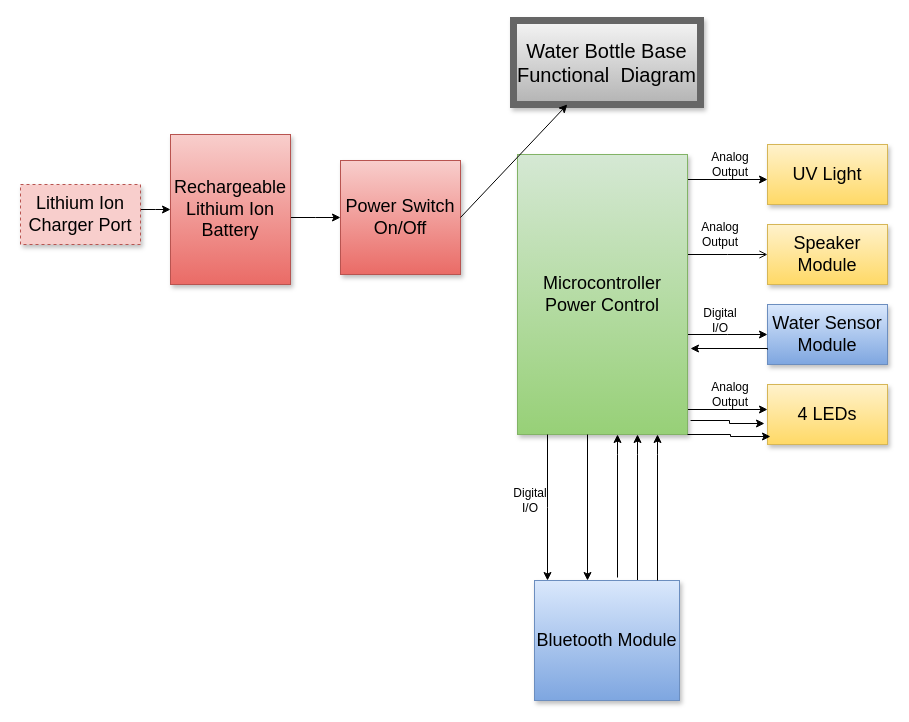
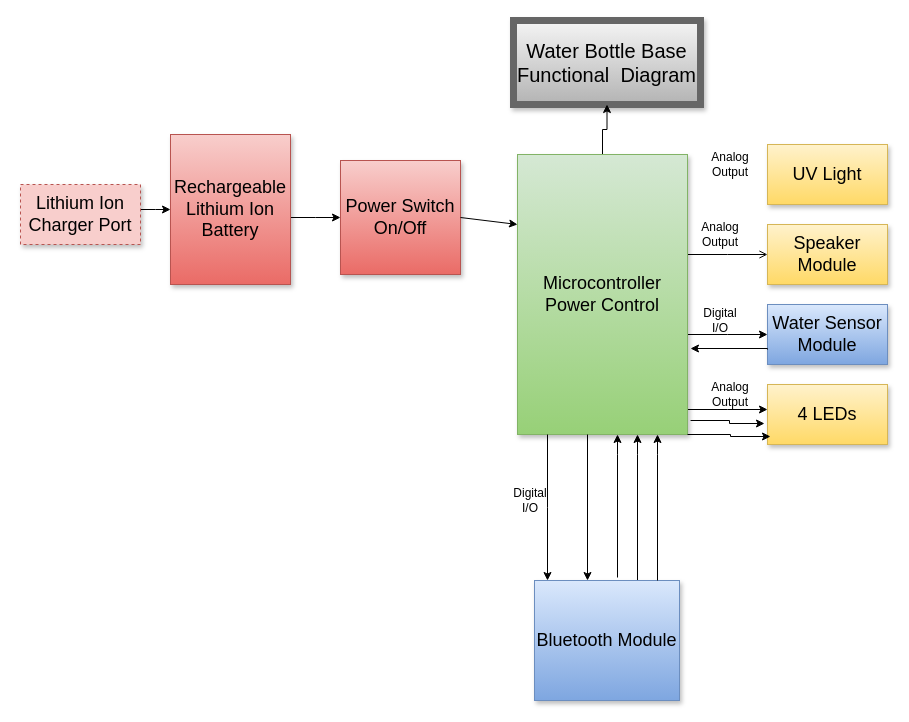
  <mxCell id="0" style=";html=1;" />
  <mxCell id="1" style=";html=1;" parent="0" />
  <mxCell id="2" value="Water Bottle Base Functional&amp;nbsp; Diagram" style="whiteSpace=wrap;html=1;shadow=1;fontSize=20;fillColor=#f5f5f5;strokeColor=#666666;strokeWidth=7;gradientColor=#b3b3b3;" parent="1" vertex="1"><mxGeometry x="513" y="20" width="187" height="84" as="geometry" /></mxCell>
- <mxCell id="3" style="edgeStyle=elbowEdgeStyle;rounded=0;html=1;startArrow=none;startFill=0;jettySize=auto;orthogonalLoop=1;fontSize=18;elbow=vertical;" parent="1" source="8" target="9" edge="1"><mxGeometry relative="1" as="geometry" /></mxCell>
+ <mxCell id="3" style="edgeStyle=elbowEdgeStyle;rounded=0;html=1;startArrow=none;startFill=0;jettySize=auto;orthogonalLoop=1;fontSize=18;elbow=vertical;" parent="1" source="8" target="2" edge="1"><mxGeometry relative="1" as="geometry" /></mxCell>
  <mxCell id="4" style="edgeStyle=elbowEdgeStyle;rounded=0;html=1;startArrow=none;startFill=0;jettySize=auto;orthogonalLoop=1;fontSize=18;elbow=vertical;endArrow=open;" parent="1" source="8" target="10" edge="1"><mxGeometry relative="1" as="geometry" /></mxCell>
  <mxCell id="5" style="edgeStyle=elbowEdgeStyle;rounded=0;html=1;startArrow=none;startFill=0;jettySize=auto;orthogonalLoop=1;fontSize=18;elbow=vertical;" parent="1" source="8" target="11" edge="1"><mxGeometry relative="1" as="geometry" /></mxCell>
  <mxCell id="6" style="edgeStyle=elbowEdgeStyle;rounded=0;html=1;startArrow=none;startFill=0;jettySize=auto;orthogonalLoop=1;fontSize=18;elbow=vertical;" parent="1" source="8" target="12" edge="1"><mxGeometry relative="1" as="geometry" /></mxCell>
  <mxCell id="7" style="edgeStyle=elbowEdgeStyle;rounded=0;html=1;startArrow=none;startFill=0;jettySize=auto;orthogonalLoop=1;fontSize=18;" parent="1" source="17" target="8" edge="1"><mxGeometry relative="1" as="geometry"><Array as="points"><mxPoint x="637" y="454" /></Array></mxGeometry></mxCell>
  <mxCell id="8" value="Microcontroller Power Control" style="whiteSpace=wrap;html=1;shadow=1;fontSize=18;fillColor=#d5e8d4;strokeColor=#82b366;gradientColor=#97d077;" parent="1" vertex="1"><mxGeometry x="517" y="154" width="170" height="280" as="geometry" /></mxCell>
  <mxCell id="9" value="UV Light" style="whiteSpace=wrap;html=1;shadow=1;fontSize=18;fillColor=#fff2cc;strokeColor=#d6b656;gradientColor=#ffd966;" parent="1" vertex="1"><mxGeometry x="767" y="144" width="120" height="60" as="geometry" /></mxCell>
  <mxCell id="10" value="Speaker Module" style="whiteSpace=wrap;html=1;shadow=1;fontSize=18;fillColor=#fff2cc;strokeColor=#d6b656;gradientColor=#ffd966;" parent="1" vertex="1"><mxGeometry x="767" y="224" width="120" height="60" as="geometry" /></mxCell>
  <mxCell id="11" value="Water Sensor Module" style="whiteSpace=wrap;html=1;shadow=1;fontSize=18;fillColor=#dae8fc;strokeColor=#6c8ebf;gradientColor=#7ea6e0;" parent="1" vertex="1"><mxGeometry x="767" y="304" width="120" height="60" as="geometry" /></mxCell>
  <mxCell id="12" value="4 LEDs" style="whiteSpace=wrap;html=1;shadow=1;fontSize=18;fillColor=#fff2cc;strokeColor=#d6b656;gradientColor=#ffd966;" parent="1" vertex="1"><mxGeometry x="767" y="384" width="120" height="60" as="geometry" /></mxCell>
  <mxCell id="13" style="edgeStyle=elbowEdgeStyle;rounded=0;html=1;startArrow=none;startFill=0;jettySize=auto;orthogonalLoop=1;fontSize=18;elbow=vertical;entryX=0;entryY=0.5;entryDx=0;entryDy=0;" parent="1" source="14" target="30" edge="1"><mxGeometry relative="1" as="geometry"><Array as="points" /><mxPoint x="380" y="219" as="targetPoint" /></mxGeometry></mxCell>
  <mxCell id="14" value="Rechargeable Lithium Ion Battery" style="whiteSpace=wrap;html=1;shadow=1;fontSize=18;fillColor=#f8cecc;strokeColor=#b85450;rounded=0;sketch=0;glass=0;gradientColor=#ea6b66;" parent="1" vertex="1"><mxGeometry x="170" y="134" width="120" height="150" as="geometry" /></mxCell>
  <mxCell id="15" style="edgeStyle=elbowEdgeStyle;rounded=0;html=1;startArrow=none;startFill=0;jettySize=auto;orthogonalLoop=1;fontSize=18;elbow=vertical;entryX=0;entryY=0.5;entryDx=0;entryDy=0;" parent="1" source="16" target="14" edge="1"><mxGeometry relative="1" as="geometry"><mxPoint x="430" y="330" as="targetPoint" /><Array as="points" /></mxGeometry></mxCell>
  <mxCell id="16" value="Lithium Ion Charger Port" style="whiteSpace=wrap;html=1;shadow=1;fontSize=18;fillColor=#f8cecc;strokeColor=#b85450;dashed=1;" parent="1" vertex="1"><mxGeometry x="20" y="184" width="120" height="60" as="geometry" /></mxCell>
  <mxCell id="17" value="Bluetooth Module" style="whiteSpace=wrap;html=1;shadow=1;fontSize=18;fillColor=#dae8fc;strokeColor=#6c8ebf;gradientColor=#7ea6e0;" parent="1" vertex="1"><mxGeometry x="534" y="580" width="145" height="120" as="geometry" /></mxCell>
  <mxCell id="18" style="edgeStyle=elbowEdgeStyle;rounded=0;html=1;startArrow=none;startFill=0;jettySize=auto;orthogonalLoop=1;fontSize=18;" parent="1" source="17" target="8" edge="1"><mxGeometry relative="1" as="geometry"><mxPoint x="667" y="484" as="sourcePoint" /><mxPoint x="667" y="444" as="targetPoint" /><Array as="points"><mxPoint x="657" y="454" /><mxPoint x="637" y="454" /></Array></mxGeometry></mxCell>
  <mxCell id="19" style="edgeStyle=elbowEdgeStyle;rounded=0;html=1;startArrow=none;startFill=0;jettySize=auto;orthogonalLoop=1;fontSize=18;" parent="1" edge="1"><mxGeometry relative="1" as="geometry"><mxPoint x="617" y="577" as="sourcePoint" /><mxPoint x="617" y="434" as="targetPoint" /><Array as="points"><mxPoint x="617" y="454" /><mxPoint x="617" y="454" /></Array></mxGeometry></mxCell>
  <mxCell id="20" style="edgeStyle=elbowEdgeStyle;rounded=0;html=1;startArrow=none;startFill=0;jettySize=auto;orthogonalLoop=1;fontSize=18;entryX=0.366;entryY=0;entryDx=0;entryDy=0;entryPerimeter=0;" parent="1" edge="1" target="17"><mxGeometry relative="1" as="geometry"><mxPoint x="587" y="434" as="sourcePoint" /><mxPoint x="600" y="550" as="targetPoint" /><Array as="points"><mxPoint x="587" y="454" /><mxPoint x="617" y="464" /></Array></mxGeometry></mxCell>
  <mxCell id="21" style="edgeStyle=elbowEdgeStyle;rounded=0;html=1;startArrow=none;startFill=0;jettySize=auto;orthogonalLoop=1;fontSize=18;" parent="1" edge="1"><mxGeometry relative="1" as="geometry"><mxPoint x="547" y="434" as="sourcePoint" /><mxPoint x="547" y="580" as="targetPoint" /><Array as="points" /></mxGeometry></mxCell>
  <mxCell id="22" style="edgeStyle=elbowEdgeStyle;rounded=0;html=1;startArrow=none;startFill=0;jettySize=auto;orthogonalLoop=1;fontSize=18;elbow=vertical;exitX=0;exitY=0.75;exitDx=0;exitDy=0;" edge="1" parent="1" source="11"><mxGeometry relative="1" as="geometry"><mxPoint x="700" y="450" as="sourcePoint" /><mxPoint x="690" y="348" as="targetPoint" /><Array as="points"><mxPoint x="690" y="348" /></Array></mxGeometry></mxCell>
  <mxCell id="23" value="Digital I/O" style="text;html=1;strokeColor=none;fillColor=none;align=center;verticalAlign=middle;whiteSpace=wrap;rounded=0;glass=0;sketch=0;" vertex="1" parent="1"><mxGeometry x="700" y="310" width="40" height="20" as="geometry" /></mxCell>
  <mxCell id="24" value="Digital I/O" style="text;html=1;strokeColor=none;fillColor=none;align=center;verticalAlign=middle;whiteSpace=wrap;rounded=0;glass=0;sketch=0;" vertex="1" parent="1"><mxGeometry x="510" y="490" width="40" height="20" as="geometry" /></mxCell>
  <mxCell id="25" value="Analog Output" style="text;html=1;strokeColor=none;fillColor=none;align=center;verticalAlign=middle;whiteSpace=wrap;rounded=0;glass=0;sketch=0;" vertex="1" parent="1"><mxGeometry x="710" y="384" width="40" height="20" as="geometry" /></mxCell>
  <mxCell id="26" value="Analog Output" style="text;html=1;strokeColor=none;fillColor=none;align=center;verticalAlign=middle;whiteSpace=wrap;rounded=0;glass=0;sketch=0;" vertex="1" parent="1"><mxGeometry x="700" y="224" width="40" height="20" as="geometry" /></mxCell>
  <mxCell id="27" value="Analog Output" style="text;html=1;strokeColor=none;fillColor=none;align=center;verticalAlign=middle;whiteSpace=wrap;rounded=0;glass=0;sketch=0;" vertex="1" parent="1"><mxGeometry x="710" y="154" width="40" height="20" as="geometry" /></mxCell>
  <mxCell id="28" style="edgeStyle=elbowEdgeStyle;rounded=0;html=1;startArrow=none;startFill=0;jettySize=auto;orthogonalLoop=1;fontSize=18;exitX=1;exitY=1;exitDx=0;exitDy=0;" edge="1" parent="1" source="8"><mxGeometry relative="1" as="geometry"><Array as="points"><mxPoint x="730" y="434" /></Array><mxPoint x="790.5" y="520" as="sourcePoint" /><mxPoint x="770" y="436" as="targetPoint" /></mxGeometry></mxCell>
  <mxCell id="29" style="edgeStyle=elbowEdgeStyle;rounded=0;html=1;startArrow=none;startFill=0;jettySize=auto;orthogonalLoop=1;fontSize=18;exitX=1.018;exitY=0.95;exitDx=0;exitDy=0;exitPerimeter=0;" edge="1" parent="1" source="8"><mxGeometry relative="1" as="geometry"><mxPoint x="690" y="420" as="sourcePoint" /><mxPoint x="764" y="423" as="targetPoint" /><Array as="points"><mxPoint x="729" y="414" /></Array></mxGeometry></mxCell>
  <mxCell id="30" value="Power Switch On/Off" style="whiteSpace=wrap;html=1;shadow=1;fontSize=18;fillColor=#f8cecc;strokeColor=#b85450;rounded=0;sketch=0;glass=0;gradientColor=#ea6b66;" vertex="1" parent="1"><mxGeometry x="340" y="160" width="120" height="114" as="geometry" /></mxCell>
- <mxCell id="31" value="" style="endArrow=classic;html=1;exitX=1;exitY=0.5;exitDx=0;exitDy=0;" edge="1" parent="1" source="30" target="2"><mxGeometry width="50" height="50" relative="1" as="geometry"><mxPoint x="380" y="320" as="sourcePoint" /><mxPoint x="430" y="270" as="targetPoint" /></mxGeometry></mxCell>
+ <mxCell id="31" value="" style="endArrow=classic;html=1;entryX=0;entryY=0.25;entryDx=0;entryDy=0;exitX=1;exitY=0.5;exitDx=0;exitDy=0;" edge="1" parent="1" source="30" target="8"><mxGeometry width="50" height="50" relative="1" as="geometry"><mxPoint x="380" y="320" as="sourcePoint" /><mxPoint x="430" y="270" as="targetPoint" /></mxGeometry></mxCell>
